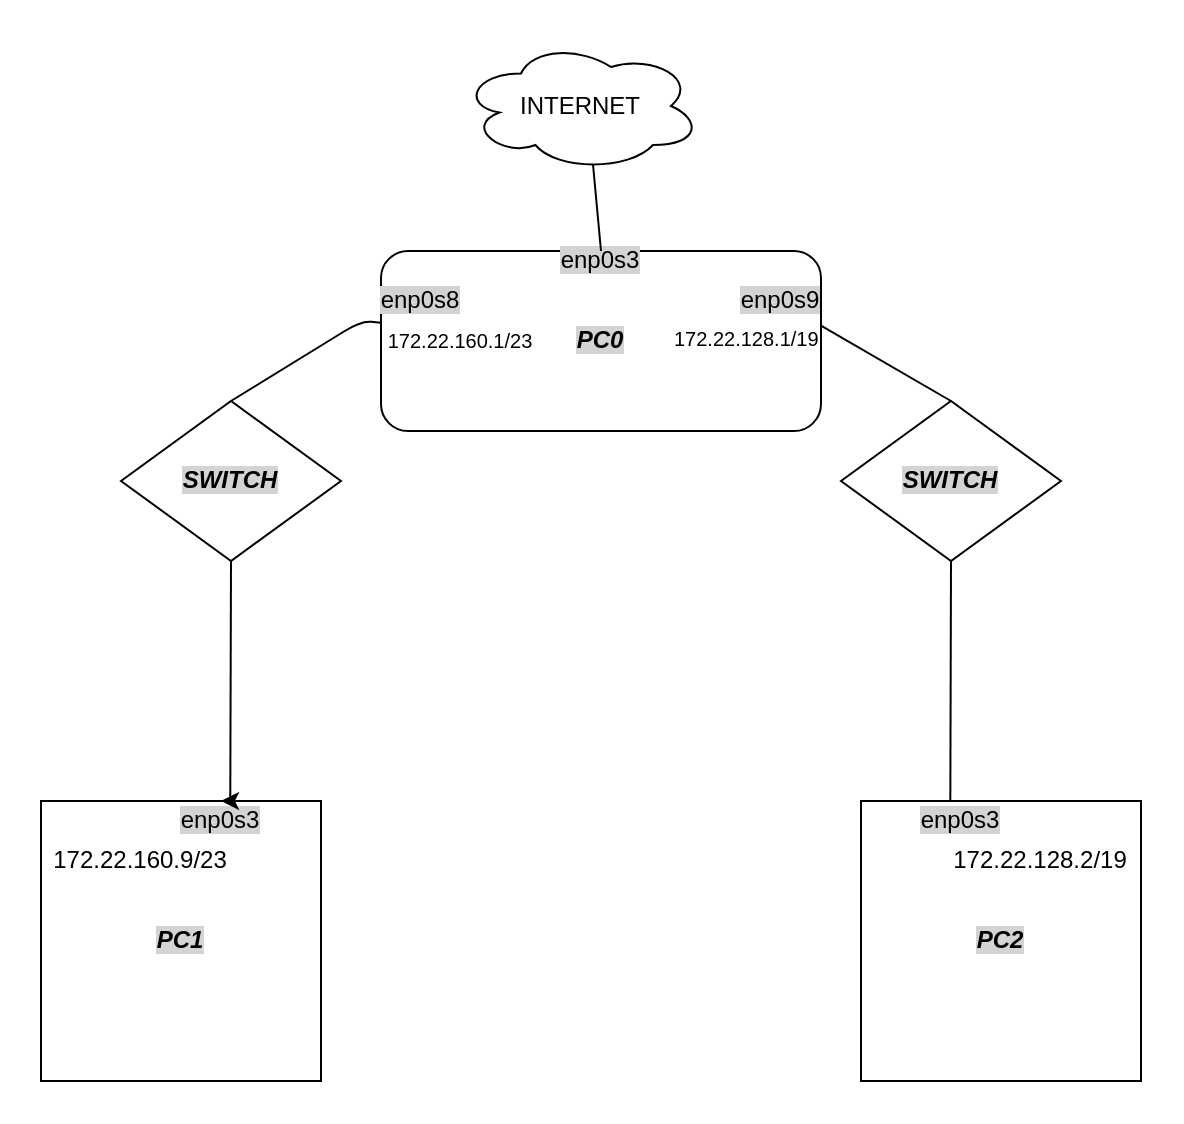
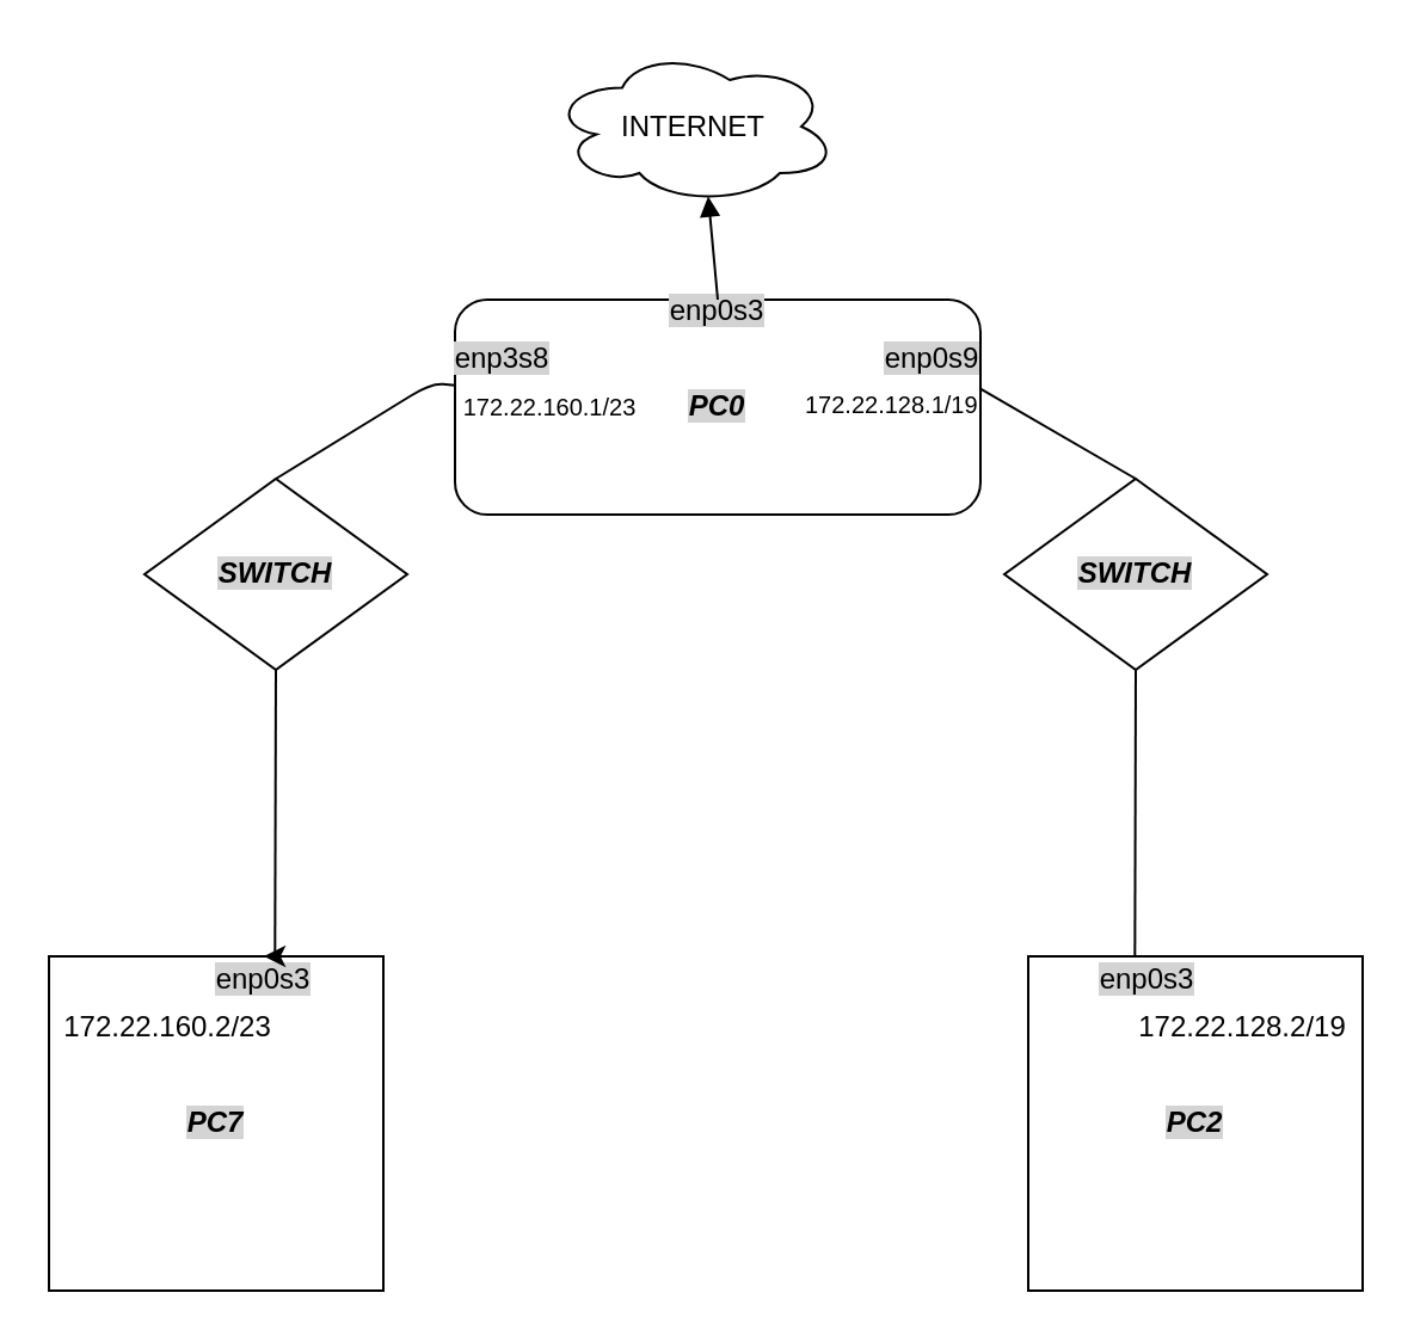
  <mxCell id="0" />
  <mxCell id="1" parent="0" />
  <mxCell id="2" value="INTERNET" style="ellipse;shape=cloud;whiteSpace=wrap;html=1;" vertex="1" parent="1"><mxGeometry x="230" y="20" width="120" height="65" as="geometry" /></mxCell>
  <mxCell id="3" value="&lt;b&gt;&lt;i style=&quot;background-color: rgb(212 , 212 , 212)&quot;&gt;PC0&lt;/i&gt;&lt;/b&gt;" style="rounded=1;whiteSpace=wrap;html=1;" vertex="1" parent="1"><mxGeometry x="190" y="125" width="220" height="90" as="geometry" /></mxCell>
  <mxCell id="4" value="&lt;span style=&quot;background-color: rgb(211 , 211 , 211)&quot;&gt;enp0s3&lt;/span&gt;" style="text;html=1;strokeColor=none;fillColor=none;align=center;verticalAlign=middle;whiteSpace=wrap;rounded=0;" vertex="1" parent="1"><mxGeometry x="280" y="120" width="40" height="20" as="geometry" /></mxCell>
- <mxCell id="5" value="&lt;span style=&quot;background-color: rgb(211 , 211 , 211)&quot;&gt;enp0s8&lt;/span&gt;" style="text;html=1;strokeColor=none;fillColor=none;align=center;verticalAlign=middle;whiteSpace=wrap;rounded=0;" vertex="1" parent="1"><mxGeometry x="190" y="140" width="40" height="20" as="geometry" /></mxCell>
+ <mxCell id="5" value="&lt;span style=&quot;background-color: rgb(211 , 211 , 211)&quot;&gt;enp3s8&lt;/span&gt;" style="text;html=1;strokeColor=none;fillColor=none;align=center;verticalAlign=middle;whiteSpace=wrap;rounded=0;" vertex="1" parent="1"><mxGeometry x="190" y="140" width="40" height="20" as="geometry" /></mxCell>
  <mxCell id="6" value="&lt;span style=&quot;background-color: rgb(211 , 211 , 211)&quot;&gt;enp0s9&lt;/span&gt;" style="text;html=1;strokeColor=none;fillColor=none;align=center;verticalAlign=middle;whiteSpace=wrap;rounded=0;" vertex="1" parent="1"><mxGeometry x="370" y="140" width="40" height="20" as="geometry" /></mxCell>
  <mxCell id="7" value="" style="endArrow=none;html=1;exitX=0.5;exitY=0;exitDx=0;exitDy=0;" edge="1" parent="1" source="10" target="3"><mxGeometry width="50" height="50" relative="1" as="geometry"><mxPoint x="130" y="180" as="sourcePoint" /><mxPoint x="280" y="220" as="targetPoint" /><Array as="points"><mxPoint x="180" y="160" /></Array></mxGeometry></mxCell>
  <mxCell id="8" value="" style="endArrow=none;html=1;exitX=1;exitY=0.415;exitDx=0;exitDy=0;entryX=0.5;entryY=0;entryDx=0;entryDy=0;exitPerimeter=0;" edge="1" parent="1" source="3" target="11"><mxGeometry width="50" height="50" relative="1" as="geometry"><mxPoint x="400" y="170" as="sourcePoint" /><mxPoint x="470" y="175" as="targetPoint" /><Array as="points" /></mxGeometry></mxCell>
- <mxCell id="9" value="" style="endArrow=none;html=1;entryX=0.55;entryY=0.95;entryDx=0;entryDy=0;entryPerimeter=0;exitX=0.5;exitY=0;exitDx=0;exitDy=0;" edge="1" parent="1" source="3" target="2"><mxGeometry width="50" height="50" relative="1" as="geometry"><mxPoint x="296" y="120" as="sourcePoint" /><mxPoint x="180" y="220" as="targetPoint" /></mxGeometry></mxCell>
+ <mxCell id="9" value="" style="endArrow=block;html=1;entryX=0.55;entryY=0.95;entryDx=0;entryDy=0;entryPerimeter=0;exitX=0.5;exitY=0;exitDx=0;exitDy=0;" edge="1" parent="1" source="3" target="2"><mxGeometry width="50" height="50" relative="1" as="geometry"><mxPoint x="296" y="120" as="sourcePoint" /><mxPoint x="180" y="220" as="targetPoint" /></mxGeometry></mxCell>
  <mxCell id="10" value="&lt;b&gt;&lt;i style=&quot;background-color: rgb(212 , 212 , 212)&quot;&gt;SWITCH&lt;/i&gt;&lt;/b&gt;" style="rhombus;whiteSpace=wrap;html=1;" vertex="1" parent="1"><mxGeometry x="60" y="200" width="110" height="80" as="geometry" /></mxCell>
  <mxCell id="11" value="&lt;b&gt;&lt;i style=&quot;background-color: rgb(212 , 212 , 212)&quot;&gt;SWITCH&lt;/i&gt;&lt;/b&gt;" style="rhombus;whiteSpace=wrap;html=1;" vertex="1" parent="1"><mxGeometry x="420" y="200" width="110" height="80" as="geometry" /></mxCell>
  <mxCell id="12" value="" style="endArrow=none;html=1;entryX=0.5;entryY=1;entryDx=0;entryDy=0;exitX=0.676;exitY=-0.008;exitDx=0;exitDy=0;exitPerimeter=0;" edge="1" parent="1" source="14" target="10"><mxGeometry width="50" height="50" relative="1" as="geometry"><mxPoint x="115" y="400" as="sourcePoint" /><mxPoint x="115" y="300" as="targetPoint" /></mxGeometry></mxCell>
  <mxCell id="13" value="" style="endArrow=none;html=1;entryX=0.5;entryY=1;entryDx=0;entryDy=0;exitX=0.319;exitY=0.006;exitDx=0;exitDy=0;exitPerimeter=0;" edge="1" parent="1" source="15" target="11"><mxGeometry width="50" height="50" relative="1" as="geometry"><mxPoint x="475" y="400" as="sourcePoint" /><mxPoint x="477.5" y="279.786" as="targetPoint" /></mxGeometry></mxCell>
- <mxCell id="14" value="&lt;b&gt;&lt;i style=&quot;background-color: rgb(212 , 212 , 212)&quot;&gt;PC1&lt;/i&gt;&lt;/b&gt;" style="whiteSpace=wrap;html=1;aspect=fixed;" vertex="1" parent="1"><mxGeometry x="20" y="400" width="140" height="140" as="geometry" /></mxCell>
+ <mxCell id="14" value="&lt;b&gt;&lt;i style=&quot;background-color: rgb(212 , 212 , 212)&quot;&gt;PC7&lt;/i&gt;&lt;/b&gt;" style="whiteSpace=wrap;html=1;aspect=fixed;" vertex="1" parent="1"><mxGeometry x="20" y="400" width="140" height="140" as="geometry" /></mxCell>
  <mxCell id="15" value="&lt;i&gt;&lt;b style=&quot;background-color: rgb(212 , 212 , 212)&quot;&gt;PC2&lt;/b&gt;&lt;/i&gt;" style="whiteSpace=wrap;html=1;aspect=fixed;" vertex="1" parent="1"><mxGeometry x="430" y="400" width="140" height="140" as="geometry" /></mxCell>
  <mxCell id="16" value="&lt;span style=&quot;background-color: rgb(211 , 211 , 211)&quot;&gt;enp0s3&lt;/span&gt;" style="text;html=1;strokeColor=none;fillColor=none;align=center;verticalAlign=middle;whiteSpace=wrap;rounded=0;" vertex="1" parent="1"><mxGeometry x="90" y="400" width="40" height="20" as="geometry" /></mxCell>
  <mxCell id="17" value="&lt;span style=&quot;background-color: rgb(211 , 211 , 211)&quot;&gt;enp0s3&lt;/span&gt;" style="text;html=1;strokeColor=none;fillColor=none;align=center;verticalAlign=middle;whiteSpace=wrap;rounded=0;" vertex="1" parent="1"><mxGeometry x="460" y="400" width="40" height="20" as="geometry" /></mxCell>
- <mxCell id="18" value="172.22.160.9/23" style="text;html=1;strokeColor=none;fillColor=none;align=center;verticalAlign=middle;whiteSpace=wrap;rounded=0;" vertex="1" parent="1"><mxGeometry x="50" y="420" width="40" height="20" as="geometry" /></mxCell>
+ <mxCell id="18" value="172.22.160.2/23" style="text;html=1;strokeColor=none;fillColor=none;align=center;verticalAlign=middle;whiteSpace=wrap;rounded=0;" vertex="1" parent="1"><mxGeometry x="50" y="420" width="40" height="20" as="geometry" /></mxCell>
  <mxCell id="19" value="172.22.128.2/19" style="text;html=1;strokeColor=none;fillColor=none;align=center;verticalAlign=middle;whiteSpace=wrap;rounded=0;" vertex="1" parent="1"><mxGeometry x="500" y="420" width="40" height="20" as="geometry" /></mxCell>
  <mxCell id="20" style="edgeStyle=orthogonalEdgeStyle;rounded=0;orthogonalLoop=1;jettySize=auto;html=1;exitX=0.75;exitY=0;exitDx=0;exitDy=0;entryX=0.5;entryY=0;entryDx=0;entryDy=0;" edge="1" parent="1" source="16" target="16"><mxGeometry relative="1" as="geometry" /></mxCell>
  <mxCell id="21" value="&lt;font style=&quot;font-size: 10px&quot;&gt;172.22.160.1/23&lt;/font&gt;" style="text;html=1;strokeColor=none;fillColor=none;align=center;verticalAlign=middle;whiteSpace=wrap;rounded=0;" vertex="1" parent="1"><mxGeometry x="210" y="160" width="40" height="20" as="geometry" /></mxCell>
  <mxCell id="22" value="&lt;font style=&quot;font-size: 10px&quot;&gt;172.22.128.1/19&lt;/font&gt;" style="text;html=1;" vertex="1" parent="1"><mxGeometry x="335" y="155" width="110" height="30" as="geometry" /></mxCell>
